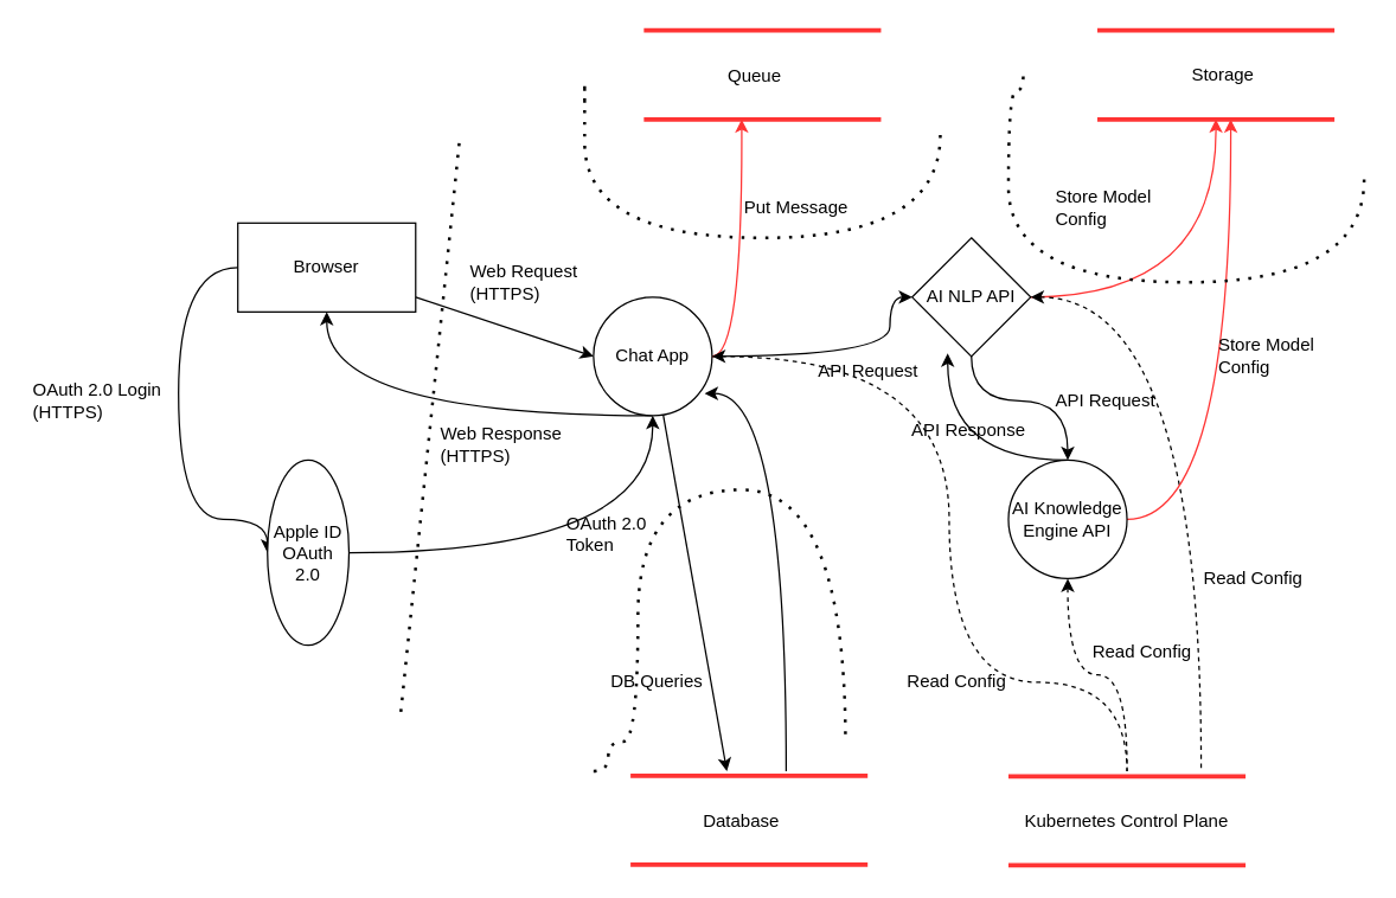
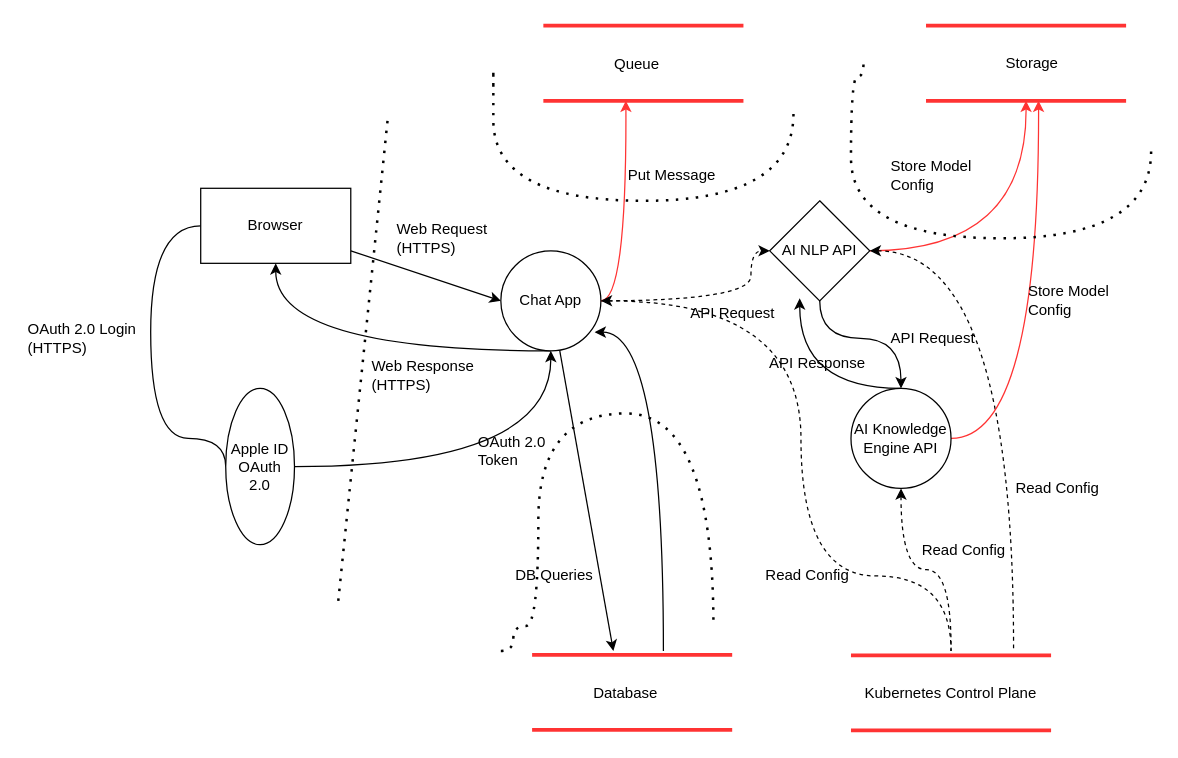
  <mxCell id="0" />
  <mxCell id="1" parent="0" />
  <mxCell id="2" style="rounded=0;orthogonalLoop=1;jettySize=auto;html=1;entryX=0;entryY=0.5;entryDx=0;entryDy=0;" edge="1" parent="1" source="4" target="11"><mxGeometry relative="1" as="geometry" /></mxCell>
- <mxCell id="3" style="edgeStyle=orthogonalEdgeStyle;curved=1;rounded=0;orthogonalLoop=1;jettySize=auto;html=1;entryX=0;entryY=0.5;entryDx=0;entryDy=0;startArrow=none;startFill=0;endArrow=classic;endFill=1;strokeColor=#000000;strokeWidth=1;" edge="1" parent="1" source="4" target="13"><mxGeometry relative="1" as="geometry"><Array as="points"><mxPoint x="120" y="180" /><mxPoint x="120" y="350" /></Array></mxGeometry></mxCell>
+ <mxCell id="3" style="edgeStyle=orthogonalEdgeStyle;curved=1;rounded=0;orthogonalLoop=1;jettySize=auto;html=1;entryX=0;entryY=0.5;entryDx=0;entryDy=0;startArrow=none;startFill=0;endArrow=none;endFill=1;strokeColor=#000000;strokeWidth=1;" edge="1" parent="1" source="4" target="13"><mxGeometry relative="1" as="geometry"><Array as="points"><mxPoint x="120" y="180" /><mxPoint x="120" y="350" /></Array></mxGeometry></mxCell>
  <mxCell id="4" value="Browser" style="rounded=0;whiteSpace=wrap;html=1;" vertex="1" parent="1"><mxGeometry x="160" y="150" width="120" height="60" as="geometry" /></mxCell>
- <mxCell id="5" style="edgeStyle=orthogonalEdgeStyle;rounded=0;orthogonalLoop=1;jettySize=auto;html=1;entryX=0;entryY=0.5;entryDx=0;entryDy=0;curved=1;" edge="1" parent="1" source="11" target="17"><mxGeometry relative="1" as="geometry"><Array as="points"><mxPoint x="600" y="240" /><mxPoint x="600" y="200" /></Array></mxGeometry></mxCell>
+ <mxCell id="5" style="edgeStyle=orthogonalEdgeStyle;rounded=0;orthogonalLoop=1;jettySize=auto;html=1;entryX=0;entryY=0.5;entryDx=0;entryDy=0;curved=1;dashed=1;" edge="1" parent="1" source="11" target="17"><mxGeometry relative="1" as="geometry"><Array as="points"><mxPoint x="600" y="240" /><mxPoint x="600" y="200" /></Array></mxGeometry></mxCell>
  <mxCell id="6" style="edgeStyle=orthogonalEdgeStyle;curved=1;rounded=0;orthogonalLoop=1;jettySize=auto;html=1;strokeWidth=1;strokeColor=#FF3333;" edge="1" parent="1" source="11"><mxGeometry relative="1" as="geometry"><mxPoint x="500" y="80" as="targetPoint" /></mxGeometry></mxCell>
  <mxCell id="7" style="edgeStyle=orthogonalEdgeStyle;rounded=0;orthogonalLoop=1;jettySize=auto;html=1;entryX=0.5;entryY=1;entryDx=0;entryDy=0;startArrow=none;startFill=0;endArrow=classic;endFill=1;strokeColor=#000000;strokeWidth=1;curved=1;" edge="1" parent="1" source="11" target="4"><mxGeometry relative="1" as="geometry"><Array as="points"><mxPoint x="220" y="280" /></Array></mxGeometry></mxCell>
  <mxCell id="8" style="rounded=0;orthogonalLoop=1;jettySize=auto;html=1;startArrow=none;startFill=0;endArrow=classic;endFill=1;strokeColor=#000000;strokeWidth=1;" edge="1" parent="1" source="11"><mxGeometry relative="1" as="geometry"><mxPoint x="490" y="520" as="targetPoint" /></mxGeometry></mxCell>
  <mxCell id="9" style="edgeStyle=orthogonalEdgeStyle;rounded=0;orthogonalLoop=1;jettySize=auto;html=1;startArrow=classic;startFill=1;endArrow=none;endFill=0;strokeColor=#000000;strokeWidth=1;exitX=0.938;exitY=0.813;exitDx=0;exitDy=0;exitPerimeter=0;curved=1;" edge="1" parent="1" source="11"><mxGeometry relative="1" as="geometry"><mxPoint x="530" y="520" as="targetPoint" /><Array as="points"><mxPoint x="530" y="265" /></Array></mxGeometry></mxCell>
  <mxCell id="10" style="edgeStyle=orthogonalEdgeStyle;curved=1;rounded=0;orthogonalLoop=1;jettySize=auto;html=1;startArrow=classic;startFill=1;endArrow=none;endFill=0;strokeColor=#000000;strokeWidth=1;dashed=1;" edge="1" parent="1" source="11"><mxGeometry relative="1" as="geometry"><mxPoint x="760" y="520" as="targetPoint" /><Array as="points"><mxPoint x="640" y="240" /><mxPoint x="640" y="460" /><mxPoint x="760" y="460" /></Array></mxGeometry></mxCell>
  <mxCell id="11" value="Chat App" style="ellipse;whiteSpace=wrap;html=1;aspect=fixed;" vertex="1" parent="1"><mxGeometry x="400" y="200" width="80" height="80" as="geometry" /></mxCell>
  <mxCell id="12" style="edgeStyle=orthogonalEdgeStyle;curved=1;rounded=0;orthogonalLoop=1;jettySize=auto;html=1;" edge="1" parent="1" source="13" target="11"><mxGeometry relative="1" as="geometry" /></mxCell>
  <mxCell id="13" value="Apple ID&lt;br&gt;OAuth 2.0" style="ellipse;whiteSpace=wrap;html=1;aspect=fixed;" vertex="1" parent="1"><mxGeometry x="180" y="310" width="55" height="125" as="geometry" /></mxCell>
  <mxCell id="14" style="edgeStyle=orthogonalEdgeStyle;curved=1;rounded=0;orthogonalLoop=1;jettySize=auto;html=1;strokeWidth=1;strokeColor=#FF3333;" edge="1" parent="1" source="17"><mxGeometry relative="1" as="geometry"><mxPoint x="820" y="80" as="targetPoint" /></mxGeometry></mxCell>
  <mxCell id="15" style="edgeStyle=orthogonalEdgeStyle;curved=1;rounded=0;orthogonalLoop=1;jettySize=auto;html=1;startArrow=none;startFill=0;endArrow=classic;endFill=1;strokeWidth=1;" edge="1" parent="1" source="17" target="21"><mxGeometry relative="1" as="geometry"><Array as="points"><mxPoint x="655" y="270" /><mxPoint x="720" y="270" /></Array></mxGeometry></mxCell>
  <mxCell id="16" style="edgeStyle=orthogonalEdgeStyle;curved=1;rounded=0;orthogonalLoop=1;jettySize=auto;html=1;dashed=1;startArrow=classic;startFill=1;endArrow=none;endFill=0;strokeColor=#000000;strokeWidth=1;" edge="1" parent="1" source="17"><mxGeometry relative="1" as="geometry"><mxPoint x="810" y="520" as="targetPoint" /></mxGeometry></mxCell>
  <mxCell id="17" value="AI NLP API" style="rhombus;whiteSpace=wrap;html=1;aspect=fixed;" vertex="1" parent="1"><mxGeometry x="615" y="160" width="80" height="80" as="geometry" /></mxCell>
  <mxCell id="18" style="edgeStyle=orthogonalEdgeStyle;curved=1;rounded=0;orthogonalLoop=1;jettySize=auto;html=1;strokeWidth=1;strokeColor=#FF3333;" edge="1" parent="1" source="21"><mxGeometry relative="1" as="geometry"><mxPoint x="830" y="80" as="targetPoint" /></mxGeometry></mxCell>
  <mxCell id="19" style="edgeStyle=orthogonalEdgeStyle;curved=1;rounded=0;orthogonalLoop=1;jettySize=auto;html=1;entryX=0.3;entryY=0.975;entryDx=0;entryDy=0;entryPerimeter=0;startArrow=none;startFill=0;endArrow=classic;endFill=1;strokeColor=#000000;strokeWidth=1;" edge="1" parent="1" source="21" target="17"><mxGeometry relative="1" as="geometry"><Array as="points"><mxPoint x="639" y="310" /></Array></mxGeometry></mxCell>
  <mxCell id="20" style="edgeStyle=orthogonalEdgeStyle;curved=1;rounded=0;orthogonalLoop=1;jettySize=auto;html=1;dashed=1;startArrow=classic;startFill=1;endArrow=none;endFill=0;strokeColor=#000000;strokeWidth=1;" edge="1" parent="1" source="21"><mxGeometry relative="1" as="geometry"><mxPoint x="760" y="520" as="targetPoint" /></mxGeometry></mxCell>
  <mxCell id="21" value="AI Knowledge Engine API" style="ellipse;whiteSpace=wrap;html=1;aspect=fixed;" vertex="1" parent="1"><mxGeometry x="680" y="310" width="80" height="80" as="geometry" /></mxCell>
  <mxCell id="22" value="Kubernetes Control Plane" style="text;html=1;strokeColor=none;fillColor=none;align=center;verticalAlign=middle;whiteSpace=wrap;rounded=0;" vertex="1" parent="1"><mxGeometry x="685" y="543.54" width="150" height="20" as="geometry" /></mxCell>
  <mxCell id="23" value="Database" style="text;html=1;strokeColor=none;fillColor=none;align=center;verticalAlign=middle;whiteSpace=wrap;rounded=0;" vertex="1" parent="1"><mxGeometry x="445" y="544.04" width="110" height="20" as="geometry" /></mxCell>
  <mxCell id="24" value="Storage" style="text;html=1;strokeColor=none;fillColor=none;align=center;verticalAlign=middle;whiteSpace=wrap;rounded=0;" vertex="1" parent="1"><mxGeometry x="770" y="40" width="110" height="20" as="geometry" /></mxCell>
  <mxCell id="25" value="Queue" style="text;html=1;strokeColor=none;fillColor=none;align=center;verticalAlign=middle;whiteSpace=wrap;rounded=0;" vertex="1" parent="1"><mxGeometry x="454" y="40.5" width="110" height="20" as="geometry" /></mxCell>
  <mxCell id="26" value="" style="endArrow=none;html=1;strokeColor=#FF3333;strokeWidth=3;" edge="1" parent="1"><mxGeometry width="50" height="50" relative="1" as="geometry"><mxPoint x="680" y="523.54" as="sourcePoint" /><mxPoint x="840" y="523.54" as="targetPoint" /></mxGeometry></mxCell>
  <mxCell id="27" value="" style="endArrow=none;html=1;strokeColor=#FF3333;strokeWidth=3;" edge="1" parent="1"><mxGeometry width="50" height="50" relative="1" as="geometry"><mxPoint x="680" y="583.54" as="sourcePoint" /><mxPoint x="840" y="583.54" as="targetPoint" /></mxGeometry></mxCell>
  <mxCell id="28" value="" style="endArrow=none;html=1;strokeColor=#FF3333;strokeWidth=3;" edge="1" parent="1"><mxGeometry width="50" height="50" relative="1" as="geometry"><mxPoint x="425" y="523.04" as="sourcePoint" /><mxPoint x="585" y="523.04" as="targetPoint" /></mxGeometry></mxCell>
  <mxCell id="29" value="" style="endArrow=none;html=1;strokeColor=#FF3333;strokeWidth=3;" edge="1" parent="1"><mxGeometry width="50" height="50" relative="1" as="geometry"><mxPoint x="425" y="583.04" as="sourcePoint" /><mxPoint x="585" y="583.04" as="targetPoint" /></mxGeometry></mxCell>
  <mxCell id="30" value="" style="endArrow=none;html=1;strokeColor=#FF3333;strokeWidth=3;" edge="1" parent="1"><mxGeometry width="50" height="50" relative="1" as="geometry"><mxPoint x="740" y="20" as="sourcePoint" /><mxPoint x="900" y="20" as="targetPoint" /></mxGeometry></mxCell>
  <mxCell id="31" value="" style="endArrow=none;html=1;strokeColor=#FF3333;strokeWidth=3;" edge="1" parent="1"><mxGeometry width="50" height="50" relative="1" as="geometry"><mxPoint x="740" y="80" as="sourcePoint" /><mxPoint x="900" y="80" as="targetPoint" /></mxGeometry></mxCell>
  <mxCell id="32" value="" style="endArrow=none;html=1;strokeColor=#FF3333;strokeWidth=3;" edge="1" parent="1"><mxGeometry width="50" height="50" relative="1" as="geometry"><mxPoint x="434" y="20" as="sourcePoint" /><mxPoint x="594" y="20" as="targetPoint" /></mxGeometry></mxCell>
  <mxCell id="33" value="" style="endArrow=none;html=1;strokeColor=#FF3333;strokeWidth=3;" edge="1" parent="1"><mxGeometry width="50" height="50" relative="1" as="geometry"><mxPoint x="434" y="80" as="sourcePoint" /><mxPoint x="594" y="80" as="targetPoint" /></mxGeometry></mxCell>
  <mxCell id="34" value="Put Message" style="text;html=1;strokeColor=none;fillColor=none;align=left;verticalAlign=middle;whiteSpace=wrap;rounded=0;" vertex="1" parent="1"><mxGeometry x="500" y="130" width="85" height="20" as="geometry" /></mxCell>
  <mxCell id="35" value="Store Model Config" style="text;html=1;strokeColor=none;fillColor=none;align=left;verticalAlign=middle;whiteSpace=wrap;rounded=0;" vertex="1" parent="1"><mxGeometry x="710" y="130" width="85" height="20" as="geometry" /></mxCell>
  <mxCell id="36" value="Store Model Config" style="text;html=1;strokeColor=none;fillColor=none;align=left;verticalAlign=middle;whiteSpace=wrap;rounded=0;" vertex="1" parent="1"><mxGeometry x="820" y="230" width="85" height="20" as="geometry" /></mxCell>
  <mxCell id="37" value="API Request" style="text;html=1;strokeColor=none;fillColor=none;align=left;verticalAlign=middle;whiteSpace=wrap;rounded=0;" vertex="1" parent="1"><mxGeometry x="550" y="240" width="85" height="20" as="geometry" /></mxCell>
  <mxCell id="38" value="Read Config" style="text;html=1;strokeColor=none;fillColor=none;align=left;verticalAlign=middle;whiteSpace=wrap;rounded=0;" vertex="1" parent="1"><mxGeometry x="610" y="450" width="85" height="20" as="geometry" /></mxCell>
  <mxCell id="39" value="Web Request (HTTPS)" style="text;html=1;strokeColor=none;fillColor=none;align=left;verticalAlign=middle;whiteSpace=wrap;rounded=0;" vertex="1" parent="1"><mxGeometry x="315" y="180" width="85" height="20" as="geometry" /></mxCell>
  <mxCell id="40" value="Web Response (HTTPS)" style="text;html=1;strokeColor=none;fillColor=none;align=left;verticalAlign=middle;whiteSpace=wrap;rounded=0;" vertex="1" parent="1"><mxGeometry x="295" y="290" width="85" height="20" as="geometry" /></mxCell>
  <mxCell id="41" value="OAuth 2.0 Login&lt;br&gt;(HTTPS)" style="text;html=1;strokeColor=none;fillColor=none;align=left;verticalAlign=middle;whiteSpace=wrap;rounded=0;" vertex="1" parent="1"><mxGeometry x="20" y="260" width="110" height="20" as="geometry" /></mxCell>
  <mxCell id="42" value="OAuth 2.0 Token" style="text;html=1;strokeColor=none;fillColor=none;align=left;verticalAlign=middle;whiteSpace=wrap;rounded=0;" vertex="1" parent="1"><mxGeometry x="380" y="350" width="85" height="20" as="geometry" /></mxCell>
  <mxCell id="43" value="" style="endArrow=none;dashed=1;html=1;dashPattern=1 3;strokeWidth=2;" edge="1" parent="1"><mxGeometry width="50" height="50" relative="1" as="geometry"><mxPoint x="270" y="480" as="sourcePoint" /><mxPoint x="310" y="90" as="targetPoint" /></mxGeometry></mxCell>
  <mxCell id="44" value="DB Queries" style="text;html=1;strokeColor=none;fillColor=none;align=left;verticalAlign=middle;whiteSpace=wrap;rounded=0;" vertex="1" parent="1"><mxGeometry x="410" y="450" width="85" height="20" as="geometry" /></mxCell>
  <mxCell id="45" value="API Request" style="text;html=1;strokeColor=none;fillColor=none;align=left;verticalAlign=middle;whiteSpace=wrap;rounded=0;" vertex="1" parent="1"><mxGeometry x="710" y="260" width="85" height="20" as="geometry" /></mxCell>
  <mxCell id="46" value="API Response" style="text;html=1;strokeColor=none;fillColor=none;align=left;verticalAlign=middle;whiteSpace=wrap;rounded=0;" vertex="1" parent="1"><mxGeometry x="612.5" y="280" width="85" height="20" as="geometry" /></mxCell>
  <mxCell id="47" value="Read Config" style="text;html=1;strokeColor=none;fillColor=none;align=left;verticalAlign=middle;whiteSpace=wrap;rounded=0;" vertex="1" parent="1"><mxGeometry x="735" y="430" width="85" height="20" as="geometry" /></mxCell>
  <mxCell id="48" value="Read Config" style="text;html=1;strokeColor=none;fillColor=none;align=left;verticalAlign=middle;whiteSpace=wrap;rounded=0;" vertex="1" parent="1"><mxGeometry x="810" y="380" width="85" height="20" as="geometry" /></mxCell>
  <mxCell id="49" value="" style="endArrow=none;dashed=1;html=1;dashPattern=1 3;strokeWidth=2;edgeStyle=orthogonalEdgeStyle;curved=1;" edge="1" parent="1"><mxGeometry width="50" height="50" relative="1" as="geometry"><mxPoint x="920" y="120.5" as="sourcePoint" /><mxPoint x="690" y="50" as="targetPoint" /><Array as="points"><mxPoint x="920" y="190" /><mxPoint x="680" y="190" /><mxPoint x="680" y="61" /></Array></mxGeometry></mxCell>
  <mxCell id="50" value="" style="endArrow=none;dashed=1;html=1;dashPattern=1 3;strokeWidth=2;edgeStyle=orthogonalEdgeStyle;curved=1;" edge="1" parent="1"><mxGeometry width="50" height="50" relative="1" as="geometry"><mxPoint x="400" y="520" as="sourcePoint" /><mxPoint x="570" y="500" as="targetPoint" /><Array as="points"><mxPoint x="410" y="520" /><mxPoint x="410" y="500" /><mxPoint x="430" y="500" /><mxPoint x="430" y="330" /><mxPoint x="570" y="330" /></Array></mxGeometry></mxCell>
  <mxCell id="51" value="" style="endArrow=none;dashed=1;html=1;dashPattern=1 3;strokeWidth=2;edgeStyle=orthogonalEdgeStyle;curved=1;" edge="1" parent="1"><mxGeometry width="50" height="50" relative="1" as="geometry"><mxPoint x="634" y="90.5" as="sourcePoint" /><mxPoint x="394" y="70" as="targetPoint" /><Array as="points"><mxPoint x="634" y="160" /><mxPoint x="394" y="160" /><mxPoint x="394" y="31" /></Array></mxGeometry></mxCell>
